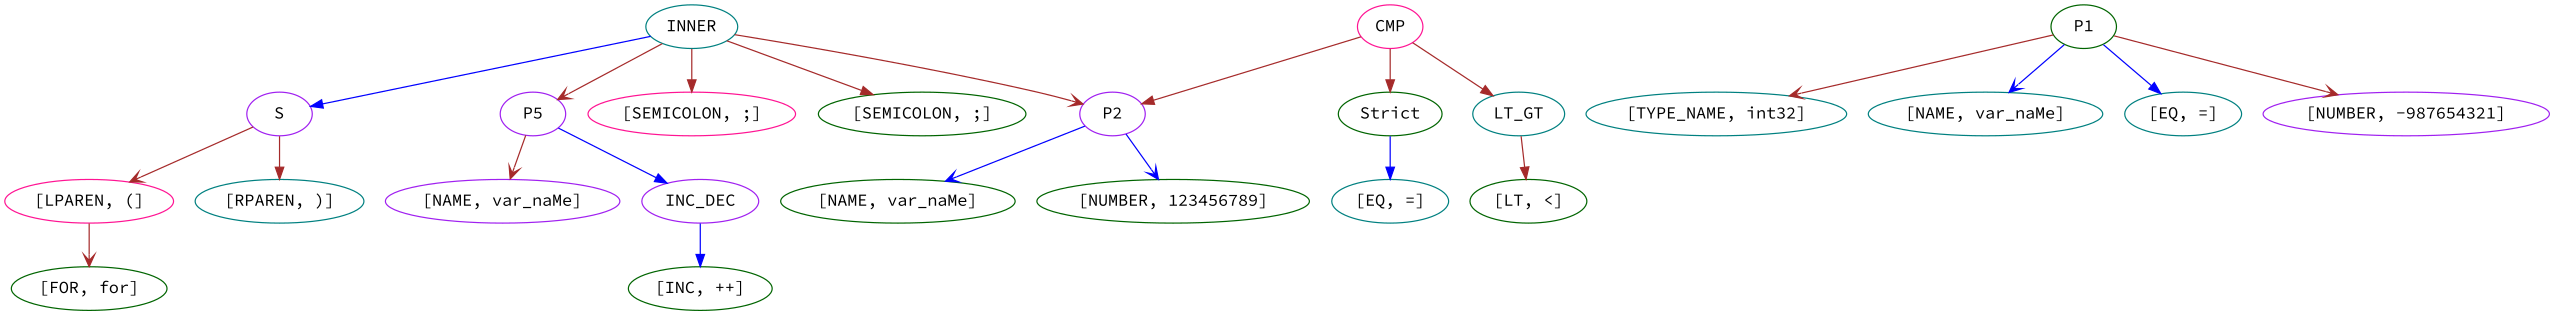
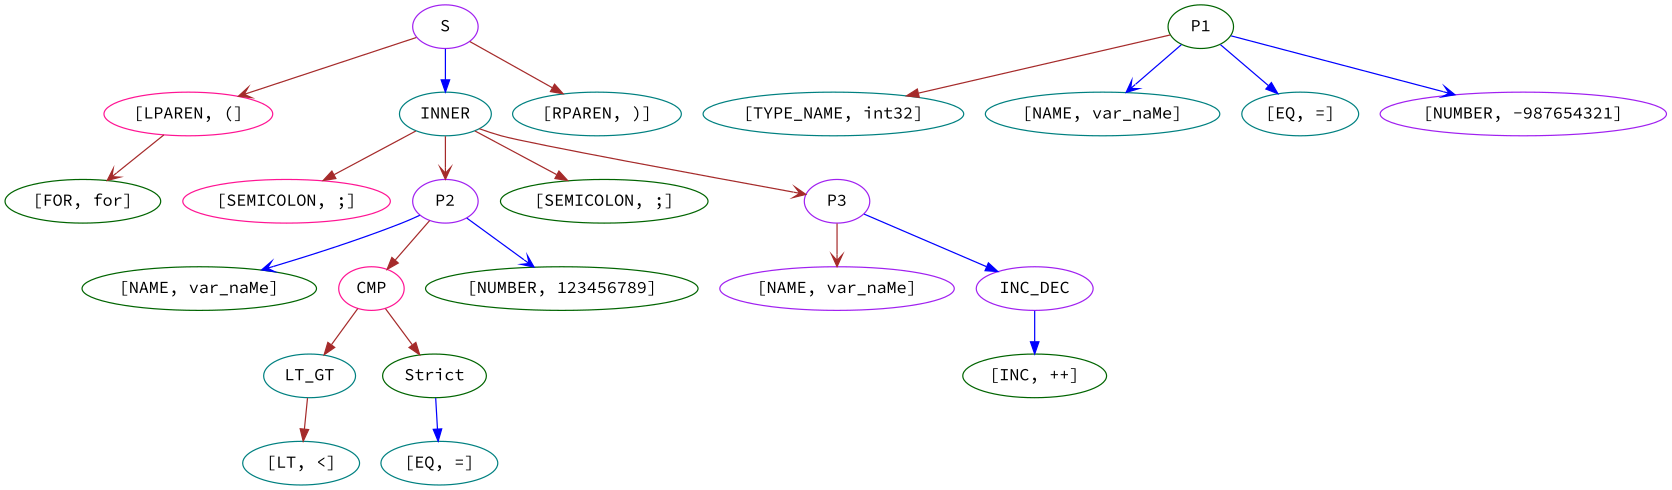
  digraph {
    fontname="Source Code Pro"
    node [color=teal fontname="Source Code Pro"]
    edge [arrowhead=normal color=brown fontname="Source Code Pro"]
    n1 [color=purple label=S]
    n2 [color=deeppink label="[LPAREN, (]"]
    n3 [label=INNER]
    n4 [label="[RPAREN, )]"]
    n5 [color=darkgreen label="[FOR, for]"]
    n6 [color=deeppink label="[SEMICOLON, ;]"]
    n7 [color=purple label=P2]
    n8 [color=darkgreen label="[SEMICOLON, ;]"]
-   n9 [color=purple label=P5]
+   n9 [color=purple label=P3]
    n10 [color=darkgreen label=P1]
    n11 [label="[TYPE_NAME, int32]"]
    n12 [label="[NAME, var_naMe]"]
    n13 [label="[EQ, =]"]
    n14 [color=purple label="[NUMBER, -987654321]"]
    n15 [color=darkgreen label="[NAME, var_naMe]"]
    n16 [color=deeppink label=CMP]
    n17 [color=darkgreen label="[NUMBER, 123456789]"]
    n18 [color=purple label="[NAME, var_naMe]"]
    n19 [color=purple label=INC_DEC]
    n20 [label=LT_GT]
    n21 [color=darkgreen label="Strict"]
-   n22 [color=darkgreen label="[LT, <]"]
+   n22 [label="[LT, <]"]
    n23 [label="[EQ, =]"]
    n24 [color=darkgreen label="[INC, ++]"]
    n1 -> n2 [arrowhead=vee]
-   n3 -> n1 [color=blue]
+   n1 -> n3 [color=blue]
    n1 -> n4
    n2 -> n5 [arrowhead=vee]
    n3 -> n6
    n3 -> n7 [arrowhead=vee]
    n3 -> n8
    n3 -> n9 [arrowhead=vee]
    n7 -> n15 [arrowhead=vee color=blue]
-   n16 -> n7
+   n7 -> n16
    n7 -> n17 [arrowhead=vee color=blue]
    n9 -> n18 [arrowhead=vee]
    n9 -> n19 [color=blue]
-   n10 -> n11 [arrowhead=vee]
+   n10 -> n11
    n10 -> n12 [arrowhead=vee color=blue]
    n10 -> n13 [color=blue]
-   n10 -> n14 [arrowhead=vee]
+   n10 -> n14 [arrowhead=vee color=blue]
    n16 -> n20
    n16 -> n21
    n19 -> n24 [color=blue]
    n20 -> n22
    n21 -> n23 [color=blue]
  }
